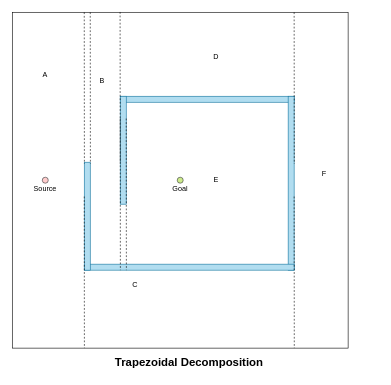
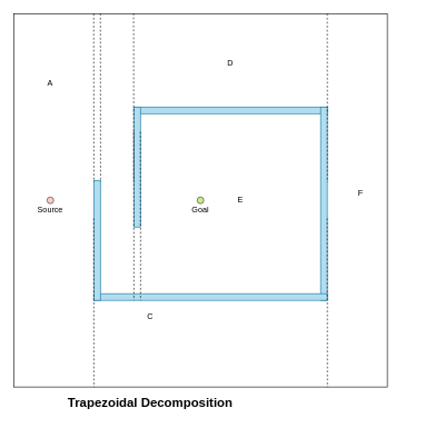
  <mxCell id="0" />
  <mxCell id="1" parent="0" />
  <mxCell id="2" value="" style="whiteSpace=wrap;html=1;aspect=fixed;rounded=0;shadow=0;glass=0;labelBackgroundColor=none;labelBorderColor=none;gradientColor=none;" vertex="1" parent="1"><mxGeometry x="20" y="20" width="560" height="560" as="geometry" /></mxCell>
  <mxCell id="3" value="" style="rounded=0;whiteSpace=wrap;html=1;shadow=0;glass=0;labelBackgroundColor=none;labelBorderColor=none;fillColor=#b1ddf0;strokeColor=#10739e;" vertex="1" parent="1"><mxGeometry x="200" y="160" width="290" height="10" as="geometry" /></mxCell>
  <mxCell id="4" value="" style="rounded=0;whiteSpace=wrap;html=1;shadow=0;glass=0;labelBackgroundColor=none;labelBorderColor=none;rotation=90;fillColor=#b1ddf0;strokeColor=#10739e;" vertex="1" parent="1"><mxGeometry x="340" y="300" width="290" height="10" as="geometry" /></mxCell>
  <mxCell id="5" value="" style="rounded=0;whiteSpace=wrap;html=1;shadow=0;glass=0;labelBackgroundColor=none;labelBorderColor=none;fillColor=#b1ddf0;strokeColor=#10739e;" vertex="1" parent="1"><mxGeometry x="140" y="440" width="350" height="10" as="geometry" /></mxCell>
  <mxCell id="6" value="" style="rounded=0;whiteSpace=wrap;html=1;shadow=0;glass=0;labelBackgroundColor=none;labelBorderColor=none;rotation=90;fillColor=#b1ddf0;strokeColor=#10739e;" vertex="1" parent="1"><mxGeometry x="115" y="245" width="180" height="10" as="geometry" /></mxCell>
  <mxCell id="7" value="" style="rounded=0;whiteSpace=wrap;html=1;shadow=0;glass=0;labelBackgroundColor=none;labelBorderColor=none;rotation=90;fillColor=#b1ddf0;strokeColor=#10739e;" vertex="1" parent="1"><mxGeometry x="55" y="355" width="180" height="10" as="geometry" /></mxCell>
  <mxCell id="8" value="" style="ellipse;whiteSpace=wrap;html=1;aspect=fixed;rounded=0;shadow=0;glass=0;labelBackgroundColor=none;labelBorderColor=none;fillColor=#cdeb8b;strokeColor=#36393d;" vertex="1" parent="1"><mxGeometry x="295" y="295" width="10" height="10" as="geometry" /></mxCell>
  <mxCell id="9" value="" style="ellipse;whiteSpace=wrap;html=1;aspect=fixed;rounded=0;shadow=0;glass=0;labelBackgroundColor=none;labelBorderColor=none;fillColor=#ffcccc;strokeColor=#36393d;" vertex="1" parent="1"><mxGeometry x="70" y="295" width="10" height="10" as="geometry" /></mxCell>
  <mxCell id="10" value="" style="endArrow=none;dashed=1;html=1;shadow=0;sketch=0;entryX=0;entryY=1;entryDx=0;entryDy=0;exitX=0.321;exitY=-0.001;exitDx=0;exitDy=0;exitPerimeter=0;" edge="1" parent="1" source="2"><mxGeometry width="50" height="50" relative="1" as="geometry"><mxPoint x="202.08" y="20" as="sourcePoint" /><mxPoint x="200" y="272.24" as="targetPoint" /></mxGeometry></mxCell>
  <mxCell id="11" value="" style="endArrow=none;dashed=1;html=1;shadow=0;sketch=0;entryX=0;entryY=1;entryDx=0;entryDy=0;exitX=0.321;exitY=-0.001;exitDx=0;exitDy=0;exitPerimeter=0;" edge="1" parent="1"><mxGeometry width="50" height="50" relative="1" as="geometry"><mxPoint x="140" y="20" as="sourcePoint" /><mxPoint x="140.24" y="272.8" as="targetPoint" /></mxGeometry></mxCell>
  <mxCell id="12" value="" style="endArrow=none;dashed=1;html=1;shadow=0;sketch=0;entryX=0;entryY=1;entryDx=0;entryDy=0;exitX=0.321;exitY=-0.001;exitDx=0;exitDy=0;exitPerimeter=0;" edge="1" parent="1"><mxGeometry width="50" height="50" relative="1" as="geometry"><mxPoint x="150" y="20" as="sourcePoint" /><mxPoint x="150.24" y="272.8" as="targetPoint" /></mxGeometry></mxCell>
  <mxCell id="13" value="" style="endArrow=none;dashed=1;html=1;shadow=0;sketch=0;entryX=0;entryY=1;entryDx=0;entryDy=0;exitX=0.321;exitY=-0.001;exitDx=0;exitDy=0;exitPerimeter=0;" edge="1" parent="1"><mxGeometry width="50" height="50" relative="1" as="geometry"><mxPoint x="140" y="327.2" as="sourcePoint" /><mxPoint x="140.24" y="580" as="targetPoint" /></mxGeometry></mxCell>
  <mxCell id="14" value="" style="endArrow=none;dashed=1;html=1;shadow=0;sketch=0;entryX=0;entryY=1;entryDx=0;entryDy=0;exitX=0.321;exitY=-0.001;exitDx=0;exitDy=0;exitPerimeter=0;" edge="1" parent="1"><mxGeometry width="50" height="50" relative="1" as="geometry"><mxPoint x="490" y="20" as="sourcePoint" /><mxPoint x="490.24" y="272.8" as="targetPoint" /></mxGeometry></mxCell>
  <mxCell id="15" value="" style="endArrow=none;dashed=1;html=1;shadow=0;sketch=0;entryX=0;entryY=1;entryDx=0;entryDy=0;exitX=0.321;exitY=-0.001;exitDx=0;exitDy=0;exitPerimeter=0;" edge="1" parent="1"><mxGeometry width="50" height="50" relative="1" as="geometry"><mxPoint x="490" y="327.2" as="sourcePoint" /><mxPoint x="490.24" y="580" as="targetPoint" /></mxGeometry></mxCell>
  <mxCell id="16" value="" style="endArrow=none;dashed=1;html=1;shadow=0;sketch=0;entryX=0;entryY=1;entryDx=0;entryDy=0;exitX=0.321;exitY=-0.001;exitDx=0;exitDy=0;exitPerimeter=0;" edge="1" parent="1"><mxGeometry width="50" height="50" relative="1" as="geometry"><mxPoint x="200" y="197.2" as="sourcePoint" /><mxPoint x="200.24" y="450" as="targetPoint" /></mxGeometry></mxCell>
  <mxCell id="17" value="" style="endArrow=none;dashed=1;html=1;shadow=0;sketch=0;entryX=0;entryY=1;entryDx=0;entryDy=0;exitX=0.321;exitY=-0.001;exitDx=0;exitDy=0;exitPerimeter=0;" edge="1" parent="1"><mxGeometry width="50" height="50" relative="1" as="geometry"><mxPoint x="210" y="197.2" as="sourcePoint" /><mxPoint x="210.24" y="450" as="targetPoint" /></mxGeometry></mxCell>
  <mxCell id="18" value="A" style="text;html=1;strokeColor=none;fillColor=none;align=center;verticalAlign=middle;whiteSpace=wrap;rounded=0;shadow=0;glass=0;labelBackgroundColor=none;labelBorderColor=none;" vertex="1" parent="1"><mxGeometry x="45" y="110" width="60" height="30" as="geometry" /></mxCell>
- <mxCell id="19" value="B" style="text;html=1;strokeColor=none;fillColor=none;align=center;verticalAlign=middle;whiteSpace=wrap;rounded=0;shadow=0;glass=0;labelBackgroundColor=none;labelBorderColor=none;" vertex="1" parent="1"><mxGeometry x="140" y="120" width="60" height="30" as="geometry" /></mxCell>
  <mxCell id="20" value="C" style="text;html=1;strokeColor=none;fillColor=none;align=center;verticalAlign=middle;whiteSpace=wrap;rounded=0;shadow=0;glass=0;labelBackgroundColor=none;labelBorderColor=none;" vertex="1" parent="1"><mxGeometry x="195" y="460" width="60" height="30" as="geometry" /></mxCell>
- <mxCell id="21" value="D" style="text;html=1;strokeColor=none;fillColor=none;align=center;verticalAlign=middle;whiteSpace=wrap;rounded=0;shadow=0;glass=0;labelBackgroundColor=none;labelBorderColor=none;" vertex="1" parent="1"><mxGeometry x="330" y="80" width="60" height="30" as="geometry" /></mxCell>
+ <mxCell id="21" value="D" style="text;html=1;strokeColor=none;fillColor=none;align=center;verticalAlign=middle;whiteSpace=wrap;rounded=0;shadow=0;glass=0;labelBackgroundColor=none;labelBorderColor=none;" vertex="1" parent="1"><mxGeometry x="315" y="80" width="60" height="30" as="geometry" /></mxCell>
  <mxCell id="22" value="E" style="text;html=1;strokeColor=none;fillColor=none;align=center;verticalAlign=middle;whiteSpace=wrap;rounded=0;shadow=0;glass=0;labelBackgroundColor=none;labelBorderColor=none;" vertex="1" parent="1"><mxGeometry x="330" y="285" width="60" height="30" as="geometry" /></mxCell>
  <mxCell id="23" value="F" style="text;html=1;strokeColor=none;fillColor=none;align=center;verticalAlign=middle;whiteSpace=wrap;rounded=0;shadow=0;glass=0;labelBackgroundColor=none;labelBorderColor=none;" vertex="1" parent="1"><mxGeometry x="510" y="275" width="60" height="30" as="geometry" /></mxCell>
  <mxCell id="24" value="Source" style="text;html=1;strokeColor=none;fillColor=none;align=center;verticalAlign=middle;whiteSpace=wrap;rounded=0;shadow=0;glass=0;labelBackgroundColor=none;labelBorderColor=none;" vertex="1" parent="1"><mxGeometry x="45" y="300" width="60" height="30" as="geometry" /></mxCell>
  <mxCell id="25" value="Goal" style="text;html=1;strokeColor=none;fillColor=none;align=center;verticalAlign=middle;whiteSpace=wrap;rounded=0;shadow=0;glass=0;labelBackgroundColor=none;labelBorderColor=none;" vertex="1" parent="1"><mxGeometry x="270" y="300" width="60" height="30" as="geometry" /></mxCell>
- <mxCell id="26" value="&lt;b&gt;&lt;font style=&quot;font-size: 19px&quot;&gt;Trapezoidal Decomposition&lt;/font&gt;&lt;/b&gt;" style="text;html=1;strokeColor=none;fillColor=none;align=center;verticalAlign=middle;whiteSpace=wrap;rounded=0;shadow=0;glass=0;labelBackgroundColor=none;labelBorderColor=none;" vertex="1" parent="1"><mxGeometry x="190" y="590" width="250" height="30" as="geometry" /></mxCell>
+ <mxCell id="26" value="&lt;b&gt;&lt;font style=&quot;font-size: 19px&quot;&gt;Trapezoidal Decomposition&lt;/font&gt;&lt;/b&gt;" style="text;html=1;strokeColor=none;fillColor=none;align=center;verticalAlign=middle;whiteSpace=wrap;rounded=0;shadow=0;glass=0;labelBackgroundColor=none;labelBorderColor=none;" vertex="1" parent="1"><mxGeometry x="100" y="590" width="250" height="30" as="geometry" /></mxCell>
